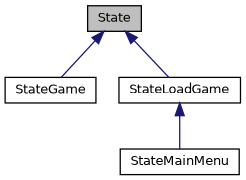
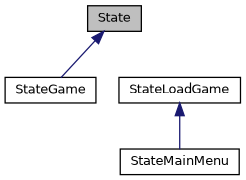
  digraph {
    node [color=black fillcolor=white fontname=Helvetica fontsize=10 shape=record style=filled]
    edge [color=midnightblue dir=back fontname=Helvetica fontsize=10 labelfontname=Helvetica labelfontsize=10 style=solid]
    n1 [fillcolor=grey75 fontcolor=black height=0.2 label=State width=0.4]
    n2 [height=0.2 label=StateGame width=0.4]
    n3 [height=0.2 label=StateLoadGame width=0.4]
    n4 [height=0.2 label=StateMainMenu width=0.4]
    n1 -> n2
-   n1 -> n3
    n3 -> n4
  }
